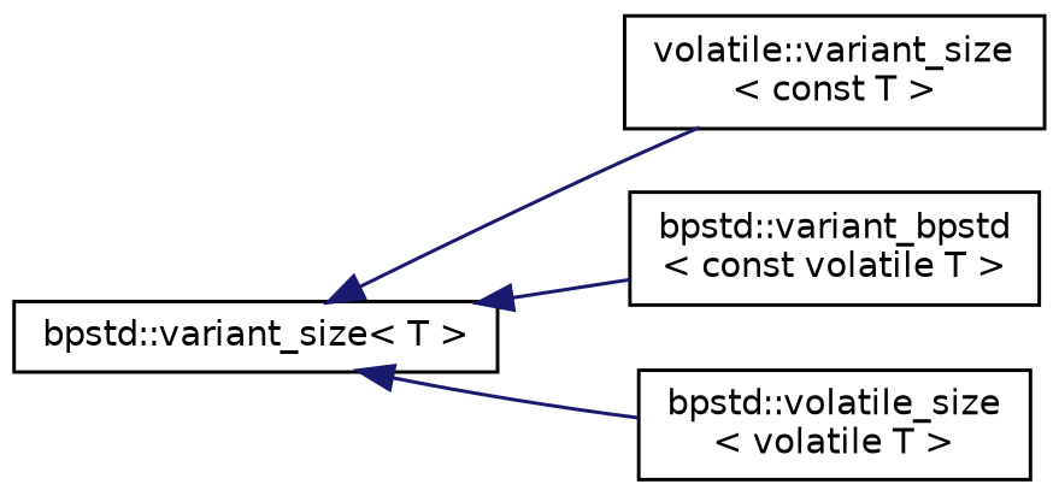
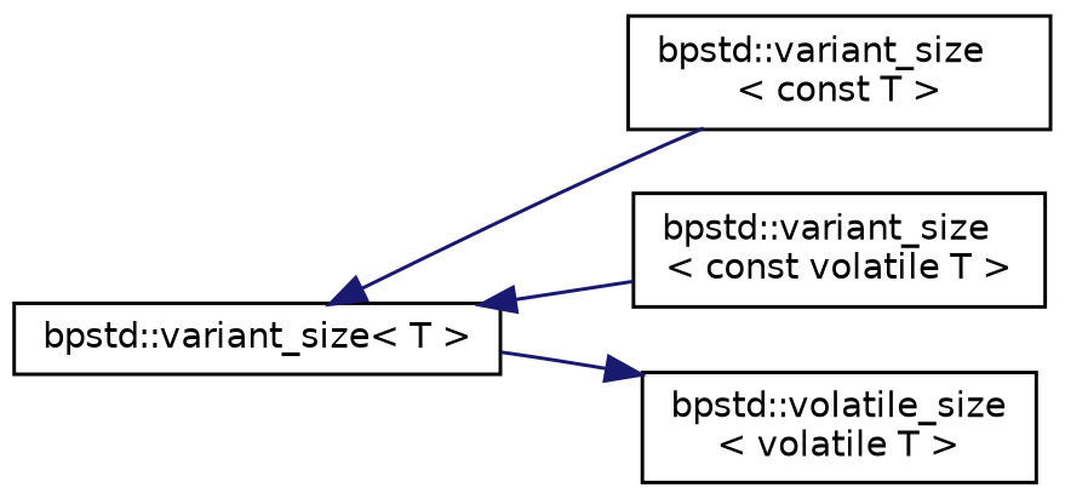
  digraph {
    rankdir=LR
    node [color=black fillcolor=white fontname=Helvetica fontsize=10 shape=record style=filled]
    edge [color=midnightblue dir=back fontname=Helvetica fontsize=10 labelfontname=Helvetica labelfontsize=10 style=solid]
    n1 [height=0.2 label="bpstd::variant_size\< T \>" width=0.4]
-   n2 [height=0.2 label="volatile::variant_size\l\< const T \>" width=0.4]
-   n3 [height=0.2 label="bpstd::variant_bpstd\l\< const volatile T \>" width=0.4]
+   n2 [height=0.2 label="bpstd::variant_size\l\< const T \>" width=0.4]
+   n3 [height=0.2 label="bpstd::variant_size\l\< const volatile T \>" width=0.4]
    n4 [height=0.2 label="bpstd::volatile_size\l\< volatile T \>" width=0.4]
    n1 -> n2
    n1 -> n3
-   n1 -> n4
+   n4 -> n1
  }
